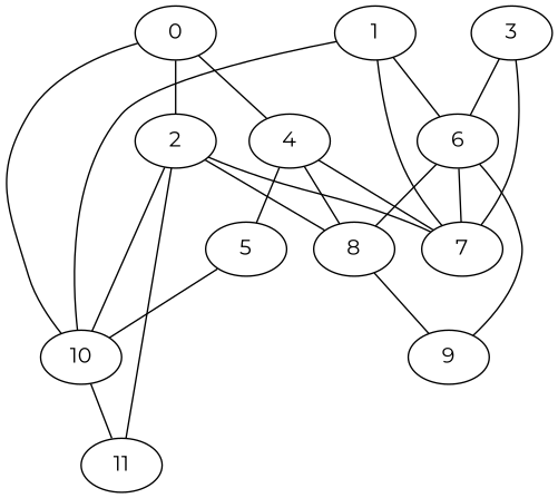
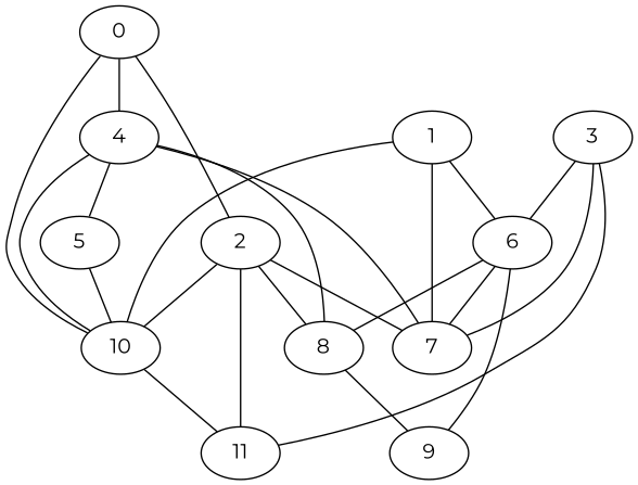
  graph {
    fontname=Montserrat
    node [fillcolor=white fontname=Montserrat style=filled]
    edge [fontname=Montserrat]
    0
    2
    4
    10
    7
    8
    11
    5
    1
    6
    9
    3
    0 -- 2
    0 -- 4
    0 -- 10
    2 -- 10
    2 -- 7
    2 -- 8
    2 -- 11
+   4 -- 10
    4 -- 7
    4 -- 8
    4 -- 5
    10 -- 11
    8 -- 9
    5 -- 10
    1 -- 10
    1 -- 7
    1 -- 6
    6 -- 7
    6 -- 8
    6 -- 9
    3 -- 7
+   3 -- 11
    3 -- 6
  }
